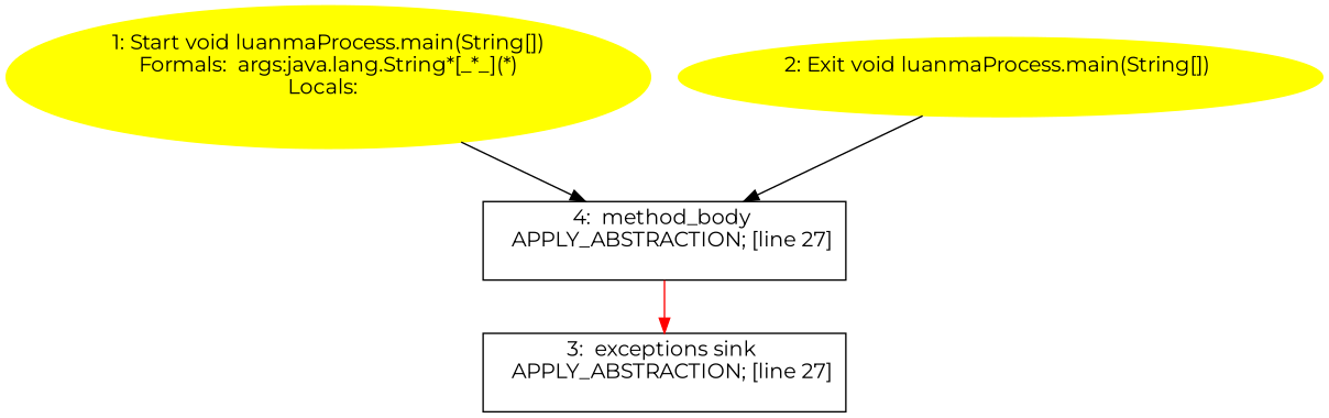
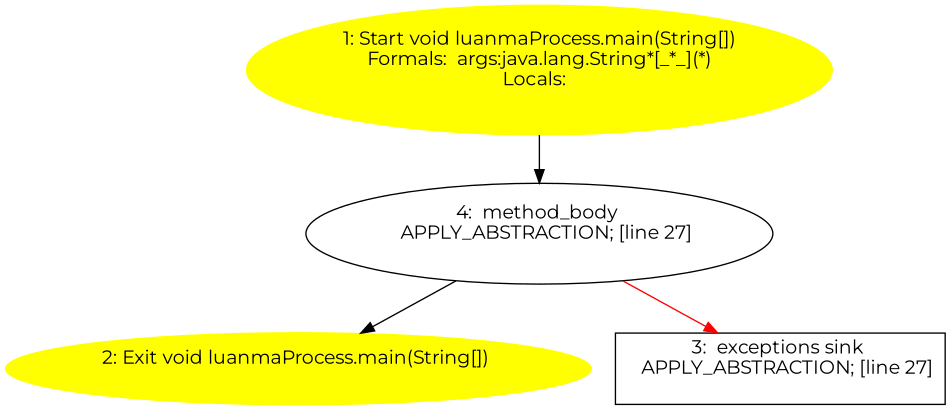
  digraph {
    fontname=Montserrat
    node [fontname=Montserrat]
    edge [fontname=Montserrat]
    n1 [color=yellow label="1: Start void luanmaProcess.main(String[])\nFormals:  args:java.lang.String*[_*_](*)\nLocals:  \n  " style=filled]
-   n2 [label="4:  method_body \n   APPLY_ABSTRACTION; [line 27]\n " shape=box]
+   n2 [label="4:  method_body \n   APPLY_ABSTRACTION; [line 27]\n " shape=ellipse]
    n3 [color=yellow label="2: Exit void luanmaProcess.main(String[]) \n  " style=filled]
    n4 [label="3:  exceptions sink \n   APPLY_ABSTRACTION; [line 27]\n " shape=box]
    n1 -> n2
-   n3 -> n2
+   n2 -> n3
    n2 -> n4 [color=red]
  }
